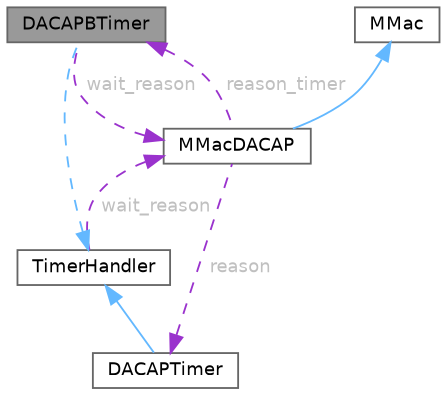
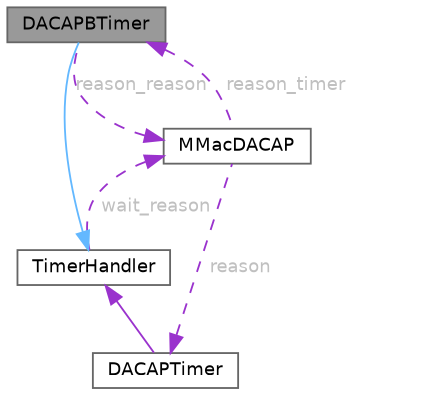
  digraph {
    node [color=gray40 fillcolor=white fontname=Helvetica fontsize=10 shape=box style=filled]
    edge [color=darkorchid3 dir=back fontcolor=grey fontname=Helvetica fontsize=10 labelfontname=Helvetica labelfontsize=10 style=dashed]
    n1 [fillcolor=grey60 fontcolor=black height=0.2 label=DACAPBTimer width=0.4]
    n2 [height=0.2 label=MMacDACAP width=0.4]
    n3 [height=0.2 label=TimerHandler width=0.4]
    n4 [height=0.2 label=DACAPTimer width=0.4]
-   n5 [height=0.2 label=MMac width=0.4]
    n1 -> n2 [label=" reason_timer"]
-   n2 -> n1 [label=" wait_reason"]
+   n2 -> n1 [label=" reason_reason"]
    n2 -> n3 [label=" wait_reason"]
-   n3 -> n1 [color=steelblue1 fontcolor=""]
-   n3 -> n4 [color=steelblue1 style=solid fontcolor=""]
+   n3 -> n1 [color=steelblue1 style=solid fontcolor=""]
+   n3 -> n4 [style=solid fontcolor=""]
    n4 -> n2 [label=" reason"]
-   n5 -> n2 [color=steelblue1 style=solid fontcolor=""]
  }
